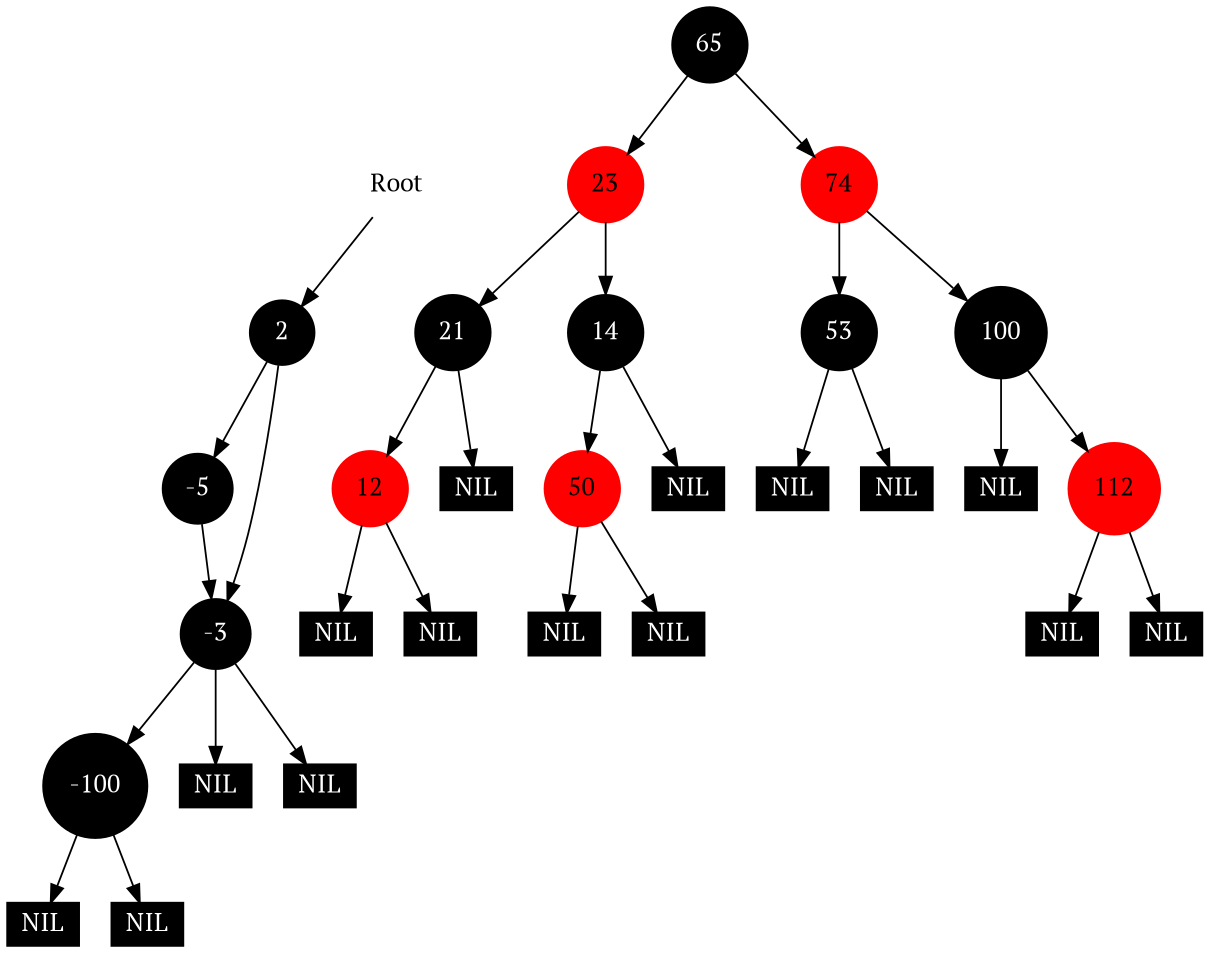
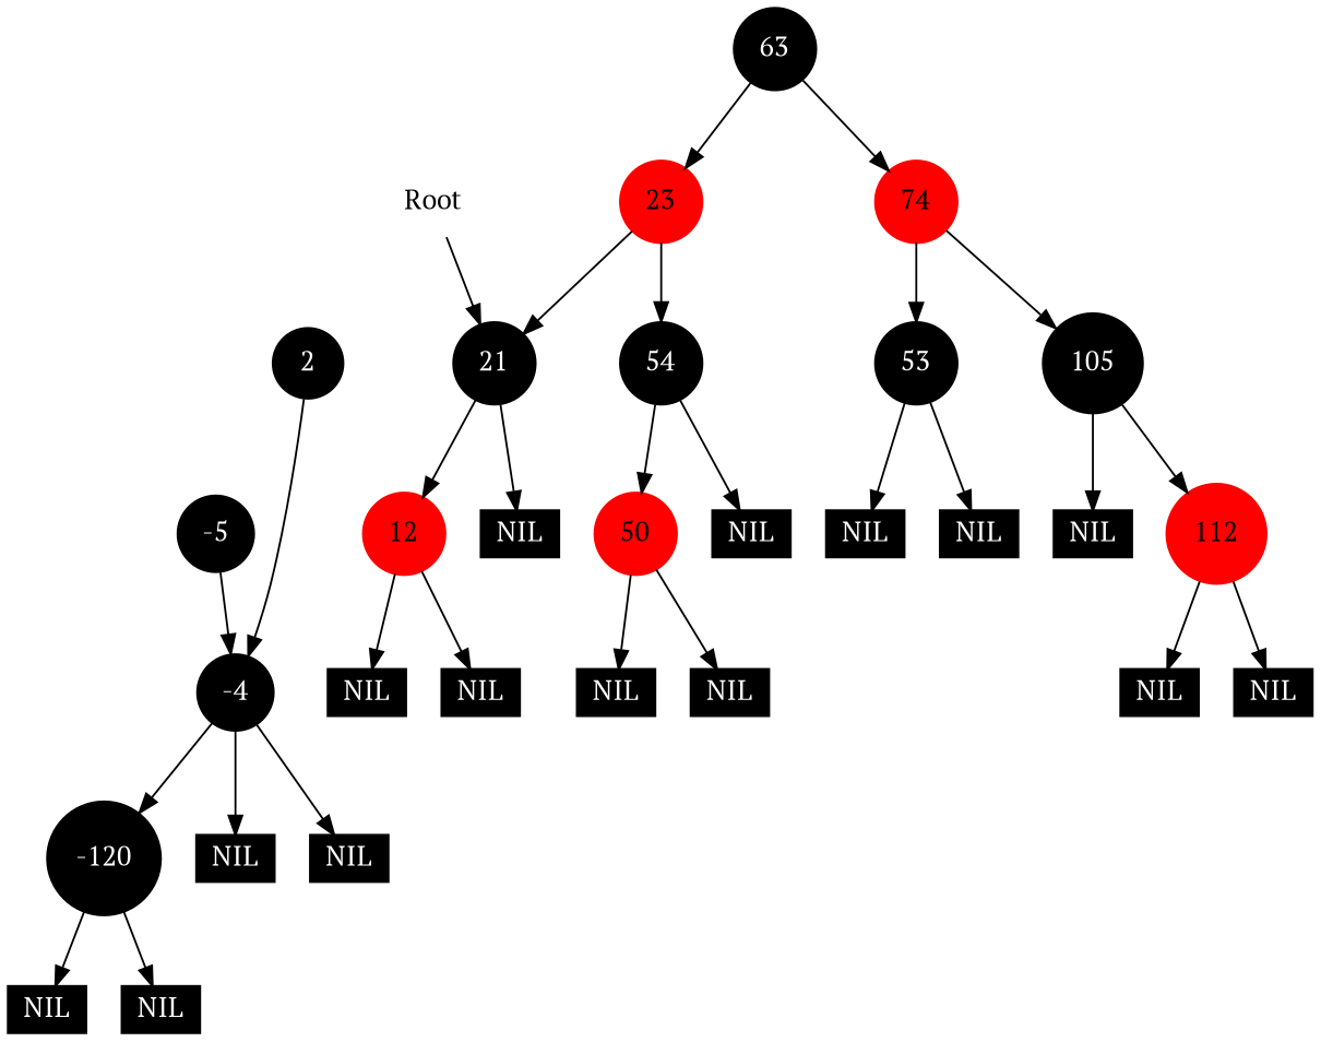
  digraph {
    fontname="PT Serif"
    node [fontname="PT Serif" shape=record color=black fontcolor=white style=filled]
    edge [fontname="PT Serif"]
    n1 [label=Root shape=plaintext color="" fontcolor="" style=""]
    2 [shape=circle]
    -5 [shape=circle]
-   -3 [shape=circle]
-   65 [shape=circle]
+   -3 [shape=circle label=-4]
+   65 [shape=circle label=63]
    23 [color=red shape=circle fontcolor=""]
    74 [color=red shape=circle fontcolor=""]
-   -100 [shape=circle]
+   -100 [shape=circle label=-120]
    n9 [height=0.01 label=NIL width=0.01]
    n10 [height=0.01 label=NIL width=0.01]
    n11 [height=0.01 label=NIL width=0.01]
    n12 [height=0.01 label=NIL width=0.01]
    21 [shape=circle]
-   54 [shape=circle label=14]
+   54 [shape=circle]
    n15 [label=53 shape=circle]
-   100 [shape=circle]
+   100 [shape=circle label=105]
    12 [color=red shape=circle fontcolor=""]
    n18 [height=0.01 label=NIL width=0.01]
    50 [color=red shape=circle fontcolor=""]
    n20 [height=0.01 label=NIL width=0.01]
    n21 [height=0.01 label=NIL width=0.01]
    n22 [height=0.01 label=NIL width=0.01]
    n23 [height=0.01 label=NIL width=0.01]
    n24 [height=0.01 label=NIL width=0.01]
    n25 [height=0.01 label=NIL width=0.01]
    n26 [height=0.01 label=NIL width=0.01]
    n27 [height=0.01 label=NIL width=0.01]
    112 [color=red shape=circle fontcolor=""]
    n29 [height=0.01 label=NIL width=0.01]
    n30 [height=0.01 label=NIL width=0.01]
-   n1 -> 2
-   2 -> -5
+   n1 -> 21
    2 -> -3
    -5 -> -3
    -3 -> -100
    -3 -> n11
    -3 -> n12
    65 -> 23
    65 -> 74
    23 -> 21
    23 -> 54
    74 -> n15
    74 -> 100
    -100 -> n9
    -100 -> n10
    21 -> 12
    21 -> n18
    54 -> 50
    54 -> n20
    n15 -> n25
    n15 -> n26
    100 -> n27
    100 -> 112
    12 -> n21
    12 -> n22
    50 -> n23
    50 -> n24
    112 -> n29
    112 -> n30
  }
